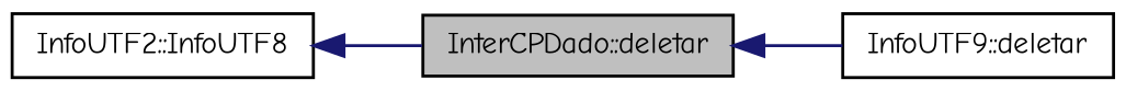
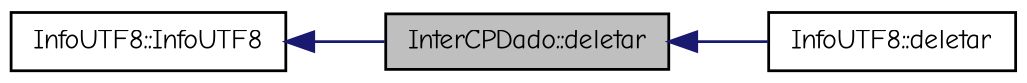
  digraph {
    fontname="Comic Neue"
    rankdir=LR
    node [color=black fillcolor=white fontname="Comic Neue" fontsize=10 shape=record style=filled]
    edge [color=midnightblue dir=back fontname="Comic Neue" fontsize=10 labelfontname=Helvetica labelfontsize=10 style=solid]
    n1 [fillcolor=grey75 fontcolor=black height=0.2 label="InterCPDado::deletar" width=0.4]
-   n2 [height=0.2 label="InfoUTF9::deletar" width=0.4]
-   n3 [height=0.2 label="InfoUTF2::InfoUTF8" width=0.4]
+   n2 [height=0.2 label="InfoUTF8::deletar" width=0.4]
+   n3 [height=0.2 label="InfoUTF8::InfoUTF8" width=0.4]
    n1 -> n2
    n3 -> n1
  }
